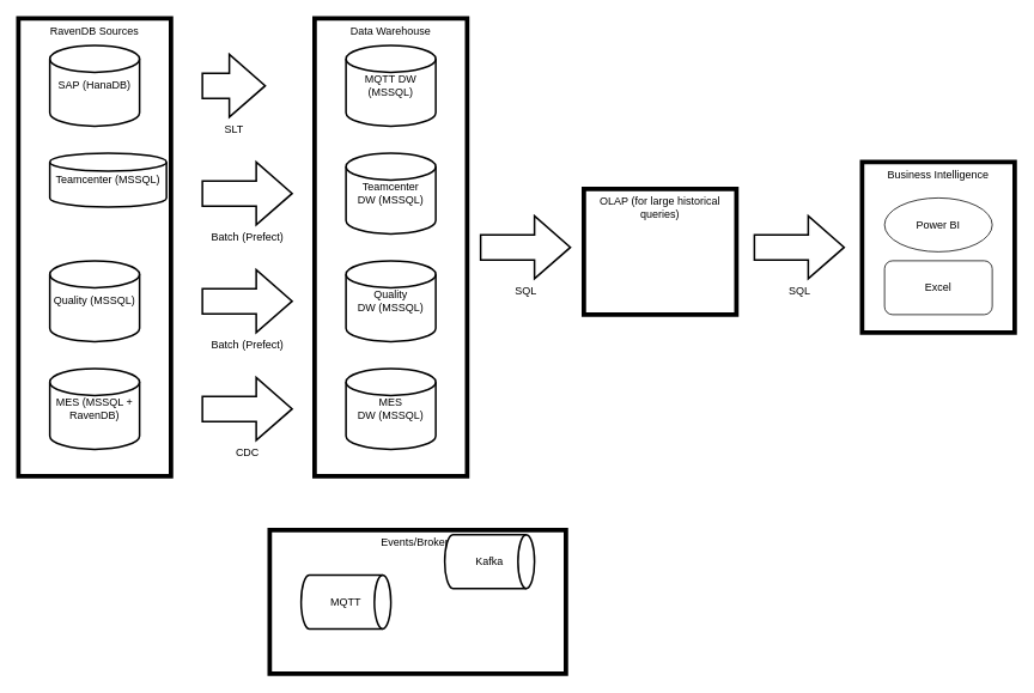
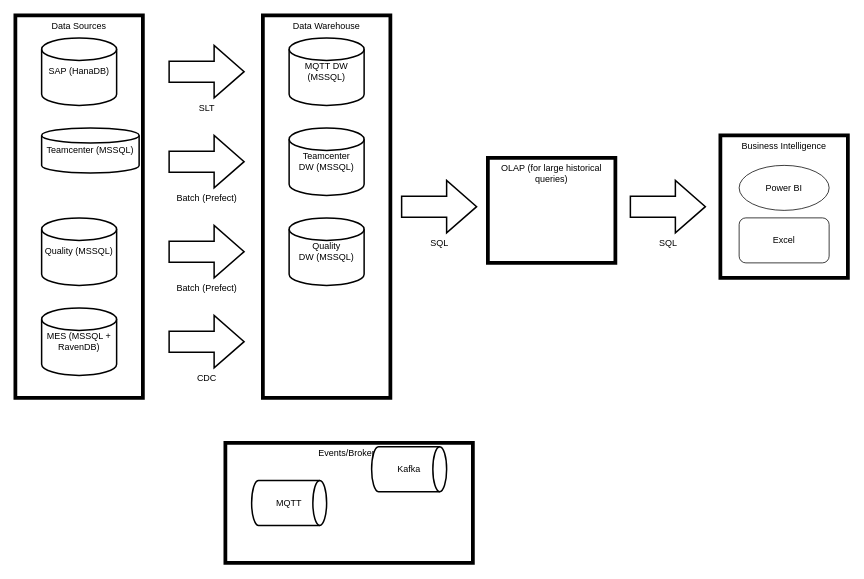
  <mxCell id="0" />
  <mxCell id="1" parent="0" />
  <mxCell id="2" value="Events/Brokers" style="rounded=0;whiteSpace=wrap;html=1;fillColor=none;strokeWidth=5;verticalAlign=top;" parent="1" vertex="1"><mxGeometry x="300" y="590" width="330" height="160" as="geometry" /></mxCell>
  <mxCell id="3" value="OLAP (for large historical queries)" style="rounded=0;whiteSpace=wrap;html=1;fillColor=none;strokeWidth=5;verticalAlign=top;" parent="1" vertex="1"><mxGeometry x="650" y="210" width="170" height="140" as="geometry" /></mxCell>
- <mxCell id="4" value="RavenDB Sources" style="rounded=0;whiteSpace=wrap;html=1;fillColor=none;strokeWidth=5;align=center;verticalAlign=top;" parent="1" vertex="1"><mxGeometry x="20" y="20" width="170" height="510" as="geometry" /></mxCell>
+ <mxCell id="4" value="Data Sources" style="rounded=0;whiteSpace=wrap;html=1;fillColor=none;strokeWidth=5;align=center;verticalAlign=top;" parent="1" vertex="1"><mxGeometry x="20" y="20" width="170" height="510" as="geometry" /></mxCell>
  <mxCell id="5" value="Data Warehouse" style="rounded=0;whiteSpace=wrap;html=1;fillColor=none;strokeWidth=5;verticalAlign=top;" parent="1" vertex="1"><mxGeometry x="350" y="20" width="170" height="510" as="geometry" /></mxCell>
  <mxCell id="6" value="MES (MSSQL + RavenDB)" style="strokeWidth=2;html=1;shape=mxgraph.flowchart.database;whiteSpace=wrap;" parent="1" vertex="1"><mxGeometry x="55" y="410" width="100" height="90" as="geometry" /></mxCell>
  <mxCell id="7" value="Quality (MSSQL)" style="strokeWidth=2;html=1;shape=mxgraph.flowchart.database;whiteSpace=wrap;" parent="1" vertex="1"><mxGeometry x="55" y="290" width="100" height="90" as="geometry" /></mxCell>
  <mxCell id="8" value="Teamcenter (MSSQL)" style="strokeWidth=2;html=1;shape=mxgraph.flowchart.database;whiteSpace=wrap;" parent="1" vertex="1"><mxGeometry x="55" y="170" width="130" height="60" as="geometry" /></mxCell>
  <mxCell id="9" value="SAP (HanaDB)" style="strokeWidth=2;html=1;shape=mxgraph.flowchart.database;whiteSpace=wrap;" parent="1" vertex="1"><mxGeometry x="55" y="50" width="100" height="90" as="geometry" /></mxCell>
  <mxCell id="10" value="CDC" style="verticalLabelPosition=bottom;verticalAlign=top;html=1;strokeWidth=2;shape=mxgraph.arrows2.arrow;dy=0.6;dx=40;notch=0;" parent="1" vertex="1"><mxGeometry x="225" y="420" width="100" height="70" as="geometry" /></mxCell>
  <mxCell id="11" value="Batch (Prefect)" style="verticalLabelPosition=bottom;verticalAlign=top;html=1;strokeWidth=2;shape=mxgraph.arrows2.arrow;dy=0.6;dx=40;notch=0;" parent="1" vertex="1"><mxGeometry x="225" y="300" width="100" height="70" as="geometry" /></mxCell>
  <mxCell id="12" value="Batch (Prefect)" style="verticalLabelPosition=bottom;verticalAlign=top;html=1;strokeWidth=2;shape=mxgraph.arrows2.arrow;dy=0.6;dx=40;notch=0;" parent="1" vertex="1"><mxGeometry x="225" y="180" width="100" height="70" as="geometry" /></mxCell>
- <mxCell id="13" value="SLT" style="verticalLabelPosition=bottom;verticalAlign=top;html=1;strokeWidth=2;shape=mxgraph.arrows2.arrow;dy=0.6;dx=40;notch=0;" parent="1" vertex="1"><mxGeometry x="225" y="60" width="70" height="70" as="geometry" /></mxCell>
- <mxCell id="14" value="MES&lt;br&gt;DW (MSSQL)" style="strokeWidth=2;html=1;shape=mxgraph.flowchart.database;whiteSpace=wrap;" parent="1" vertex="1"><mxGeometry x="385" y="410" width="100" height="90" as="geometry" /></mxCell>
+ <mxCell id="13" value="SLT" style="verticalLabelPosition=bottom;verticalAlign=top;html=1;strokeWidth=2;shape=mxgraph.arrows2.arrow;dy=0.6;dx=40;notch=0;" parent="1" vertex="1"><mxGeometry x="225" y="60" width="100" height="70" as="geometry" /></mxCell>
  <mxCell id="15" value="Quality&lt;br&gt;DW (MSSQL)" style="strokeWidth=2;html=1;shape=mxgraph.flowchart.database;whiteSpace=wrap;" parent="1" vertex="1"><mxGeometry x="385" y="290" width="100" height="90" as="geometry" /></mxCell>
  <mxCell id="16" value="Teamcenter&lt;br&gt;DW (MSSQL)" style="strokeWidth=2;html=1;shape=mxgraph.flowchart.database;whiteSpace=wrap;" parent="1" vertex="1"><mxGeometry x="385" y="170" width="100" height="90" as="geometry" /></mxCell>
  <mxCell id="17" value="MQTT DW (MSSQL)" style="strokeWidth=2;html=1;shape=mxgraph.flowchart.database;whiteSpace=wrap;" parent="1" vertex="1"><mxGeometry x="385" y="50" width="100" height="90" as="geometry" /></mxCell>
  <mxCell id="18" style="edgeStyle=orthogonalEdgeStyle;rounded=0;orthogonalLoop=1;jettySize=auto;html=1;entryX=0.5;entryY=1;entryDx=0;entryDy=0;strokeColor=none;" parent="1" edge="1"><mxGeometry relative="1" as="geometry"><mxPoint x="700" y="425" as="sourcePoint" /><mxPoint x="700" y="365" as="targetPoint" /></mxGeometry></mxCell>
  <mxCell id="19" value="MQTT" style="strokeWidth=2;html=1;shape=mxgraph.flowchart.direct_data;whiteSpace=wrap;" parent="1" vertex="1"><mxGeometry x="335" y="640" width="100" height="60" as="geometry" /></mxCell>
  <mxCell id="20" value="SQL" style="verticalLabelPosition=bottom;verticalAlign=top;html=1;strokeWidth=2;shape=mxgraph.arrows2.arrow;dy=0.6;dx=40;notch=0;" parent="1" vertex="1"><mxGeometry x="535" y="240" width="100" height="70" as="geometry" /></mxCell>
  <mxCell id="21" value="SQL" style="verticalLabelPosition=bottom;verticalAlign=top;html=1;strokeWidth=2;shape=mxgraph.arrows2.arrow;dy=0.6;dx=40;notch=0;" parent="1" vertex="1"><mxGeometry x="840" y="240" width="100" height="70" as="geometry" /></mxCell>
  <mxCell id="22" value="Business Intelligence" style="rounded=0;whiteSpace=wrap;html=1;fillColor=none;strokeWidth=5;verticalAlign=top;" parent="1" vertex="1"><mxGeometry x="960" y="180" width="170" height="190" as="geometry" /></mxCell>
  <mxCell id="23" value="Excel" style="rounded=1;whiteSpace=wrap;html=1;" parent="1" vertex="1"><mxGeometry x="985" y="290" width="120" height="60" as="geometry" /></mxCell>
  <mxCell id="24" value="Power BI" style="ellipse;whiteSpace=wrap;html=1;" parent="1" vertex="1"><mxGeometry x="985" y="220" width="120" height="60" as="geometry" /></mxCell>
  <mxCell id="25" value="Kafka" style="strokeWidth=2;html=1;shape=mxgraph.flowchart.direct_data;whiteSpace=wrap;" parent="1" vertex="1"><mxGeometry x="495" y="595" width="100" height="60" as="geometry" /></mxCell>
